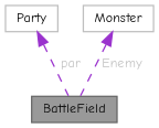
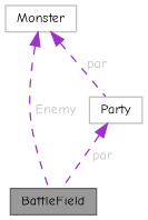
  digraph {
    fontname="Comic Neue"
    node [color=grey75 fillcolor=white fontname="Comic Neue" fontsize=10 shape=box style=filled]
    edge [color=darkorchid3 dir=back fontcolor=grey fontname="Comic Neue" fontsize=10 labelfontname=Helvetica labelfontsize=10 style=dashed]
    n1 [color=gray40 fillcolor=grey60 fontcolor=black height=0.2 label=BattleField width=0.4]
    n2 [height=0.2 label=Party width=0.4]
    n3 [height=0.2 label=Monster width=0.4]
    n2 -> n1 [label=" par"]
    n3 -> n1 [label=" Enemy"]
+   n3 -> n2 [label=" par"]
  }
